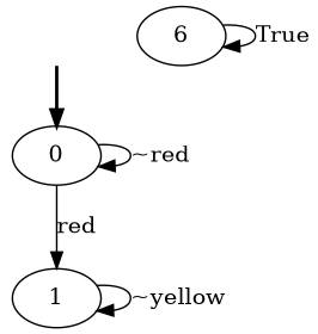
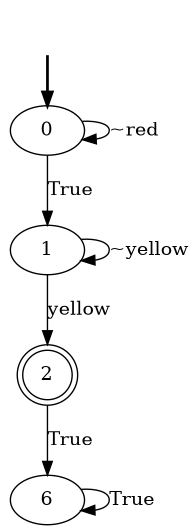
  digraph {
    fake [style=invisible]
    0 [root=true]
    1
+   2 [shape=doublecircle]
    n5 [label=6]
    fake -> 0 [style=bold]
    0 -> 0 [label="~red"]
-   0 -> 1 [label=red]
+   0 -> 1 [label=True]
    1 -> 1 [label="~yellow"]
+   1 -> 2 [label=yellow]
+   2 -> n5 [label=True]
    n5 -> n5 [label=True]
  }
